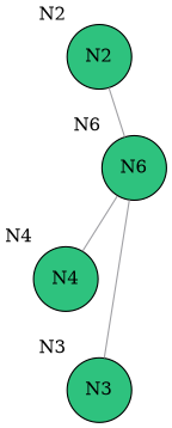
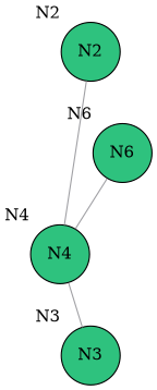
  digraph {
    bgcolor="#ffffff"
    node [color="#000000" fillcolor="#2ec27e" penwidth=1 shape=ellipse style=filled]
    edge [color="#a0a0a4" dir=none penwidth=1 style=solid weight=1]
    N6 [height=0.69444 width=0.69444 xlabel=N6]
    N4 [height=0.69444 width=0.69444 xlabel=N4]
    N3 [height=0.69444 width=0.69444 xlabel=N3]
    N2 [height=0.69444 width=0.69444 xlabel=N2]
    N6 -> N4
-   N6 -> N3
-   N2 -> N6
+   N4 -> N3
+   N2 -> N4
  }
